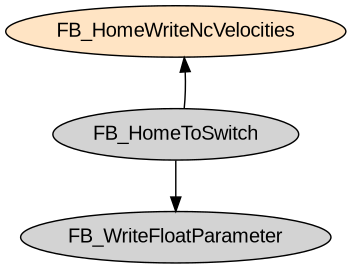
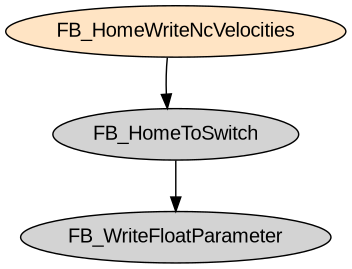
  digraph {
    fontname="Liberation Sans"
    node [fontname="Liberation Sans" style=filled]
    edge [fontname="Liberation Sans"]
    FB_HomeWriteNcVelocities [fillcolor=bisque]
    FB_HomeToSwitch
    FB_WriteFloatParameter
-   FB_HomeToSwitch -> FB_HomeWriteNcVelocities
+   FB_HomeWriteNcVelocities -> FB_HomeToSwitch
    FB_HomeToSwitch -> FB_WriteFloatParameter
  }
